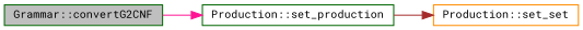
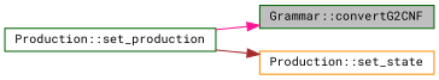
  digraph {
    fontname="Roboto Mono"
    rankdir=LR
    node [color=darkgreen fillcolor=white fontname="Roboto Mono" fontsize=10 shape=record style=filled]
    edge [fontname="Roboto Mono" fontsize=10 labelfontname=Helvetica labelfontsize=10 style=solid]
    n1 [fillcolor=grey75 fontcolor=black height=0.2 label="Grammar::convertG2CNF" width=0.4]
    n2 [height=0.2 label="Production::set_production" width=0.4]
-   n3 [color=darkorange height=0.2 label="Production::set_set" width=0.4]
-   n1 -> n2 [color=deeppink]
+   n3 [color=darkorange height=0.2 label="Production::set_state" width=0.4]
+   n2 -> n1 [color=deeppink]
    n2 -> n3 [color=brown]
  }
